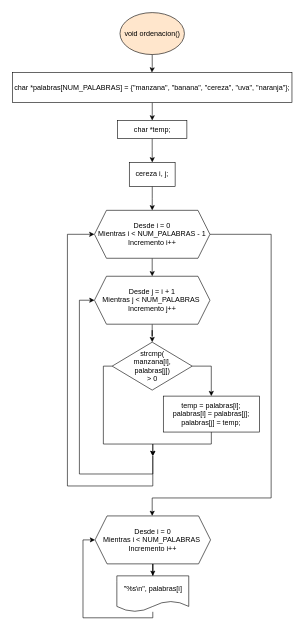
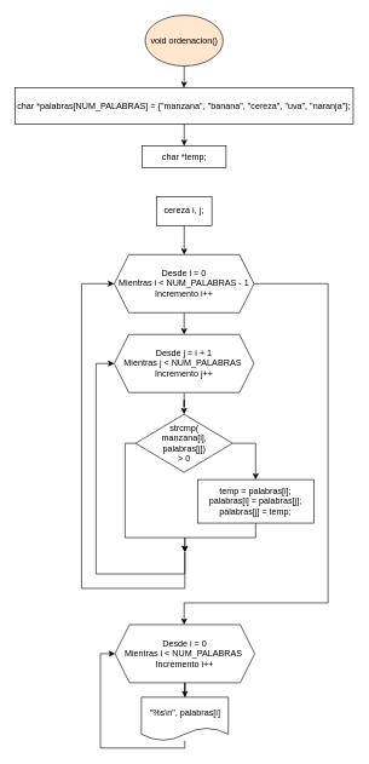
  <mxCell id="0" />
  <mxCell id="1" parent="0" />
  <mxCell id="2" style="edgeStyle=orthogonalEdgeStyle;rounded=0;orthogonalLoop=1;jettySize=auto;html=1;entryX=0.5;entryY=0;entryDx=0;entryDy=0;" edge="1" parent="1" source="3"><mxGeometry relative="1" as="geometry"><mxPoint x="253" y="120" as="targetPoint" /></mxGeometry></mxCell>
  <mxCell id="3" value="void ordenacion()" style="ellipse;whiteSpace=wrap;html=1;fillColor=#ffe6cc;" vertex="1" parent="1"><mxGeometry x="199.75" y="20" width="107.5" height="70" as="geometry" /></mxCell>
  <mxCell id="4" value="" style="edgeStyle=orthogonalEdgeStyle;rounded=0;orthogonalLoop=1;jettySize=auto;html=1;" edge="1" parent="1" source="5" target="7"><mxGeometry relative="1" as="geometry" /></mxCell>
  <mxCell id="5" value="char *palabras[NUM_PALABRAS] = {&quot;manzana&quot;, &quot;banana&quot;, &quot;cereza&quot;, &quot;uva&quot;, &quot;naranja&quot;};" style="rounded=0;whiteSpace=wrap;html=1;" vertex="1" parent="1"><mxGeometry x="20.25" y="120" width="466.5" height="50" as="geometry" /></mxCell>
- <mxCell id="6" value="" style="edgeStyle=orthogonalEdgeStyle;rounded=0;orthogonalLoop=1;jettySize=auto;html=1;" edge="1" parent="1" source="7" target="9"><mxGeometry relative="1" as="geometry" /></mxCell>
  <mxCell id="7" value="char *temp;" style="rounded=0;whiteSpace=wrap;html=1;" vertex="1" parent="1"><mxGeometry x="195.63" y="200" width="115.75" height="30" as="geometry" /></mxCell>
  <mxCell id="8" value="" style="edgeStyle=orthogonalEdgeStyle;rounded=0;orthogonalLoop=1;jettySize=auto;html=1;" edge="1" parent="1" source="9" target="12"><mxGeometry relative="1" as="geometry" /></mxCell>
  <mxCell id="9" value="cereza i, j;" style="rounded=0;whiteSpace=wrap;html=1;" vertex="1" parent="1"><mxGeometry x="215.25" y="270" width="76.5" height="40" as="geometry" /></mxCell>
  <mxCell id="10" value="" style="edgeStyle=orthogonalEdgeStyle;rounded=0;orthogonalLoop=1;jettySize=auto;html=1;" edge="1" parent="1" source="12"><mxGeometry relative="1" as="geometry"><mxPoint x="253.514" y="460" as="targetPoint" /></mxGeometry></mxCell>
  <mxCell id="11" style="edgeStyle=orthogonalEdgeStyle;rounded=0;orthogonalLoop=1;jettySize=auto;html=1;entryX=0.5;entryY=0;entryDx=0;entryDy=0;" edge="1" parent="1" source="12"><mxGeometry relative="1" as="geometry"><mxPoint x="253.505" y="860" as="targetPoint" /><Array as="points"><mxPoint x="452" y="390" /><mxPoint x="452" y="830" /><mxPoint x="254" y="830" /></Array></mxGeometry></mxCell>
  <mxCell id="12" value="Desde i = 0&lt;br&gt;Mientras i &amp;lt; NUM_PALABRAS - 1&lt;br&gt;Incremento i++" style="shape=hexagon;perimeter=hexagonPerimeter2;whiteSpace=wrap;html=1;fixedSize=1;" vertex="1" parent="1"><mxGeometry x="157.13" y="350" width="192.75" height="80" as="geometry" /></mxCell>
  <mxCell id="13" style="edgeStyle=orthogonalEdgeStyle;rounded=0;orthogonalLoop=1;jettySize=auto;html=1;entryX=0.5;entryY=0;entryDx=0;entryDy=0;" edge="1" parent="1" source="14" target="17"><mxGeometry relative="1" as="geometry" /></mxCell>
  <mxCell id="14" value="Desde j = i + 1&lt;br&gt;Mientras j &amp;lt; NUM_PALABRAS&amp;nbsp;&lt;br&gt;Incremento j++" style="shape=hexagon;perimeter=hexagonPerimeter2;whiteSpace=wrap;html=1;fixedSize=1;" vertex="1" parent="1"><mxGeometry x="157.13" y="460" width="192.75" height="80" as="geometry" /></mxCell>
  <mxCell id="15" style="edgeStyle=orthogonalEdgeStyle;rounded=0;orthogonalLoop=1;jettySize=auto;html=1;entryX=0.5;entryY=0;entryDx=0;entryDy=0;" edge="1" parent="1" source="17" target="21"><mxGeometry relative="1" as="geometry"><Array as="points"><mxPoint x="172" y="610" /><mxPoint x="172" y="740" /><mxPoint x="254" y="740" /><mxPoint x="254" y="760" /></Array></mxGeometry></mxCell>
  <mxCell id="16" style="edgeStyle=orthogonalEdgeStyle;rounded=0;orthogonalLoop=1;jettySize=auto;html=1;entryX=0.5;entryY=0;entryDx=0;entryDy=0;" edge="1" parent="1" source="17" target="19"><mxGeometry relative="1" as="geometry"><Array as="points"><mxPoint x="352" y="610" /></Array></mxGeometry></mxCell>
  <mxCell id="17" value="strcmp(&lt;br&gt;manzana[i],&lt;br&gt;palabras[j])&lt;br&gt;&amp;gt; 0" style="rhombus;whiteSpace=wrap;html=1;" vertex="1" parent="1"><mxGeometry x="186.69" y="570" width="133.62" height="80" as="geometry" /></mxCell>
  <mxCell id="18" style="edgeStyle=orthogonalEdgeStyle;rounded=0;orthogonalLoop=1;jettySize=auto;html=1;entryX=0.5;entryY=0;entryDx=0;entryDy=0;" edge="1" parent="1" source="19" target="21"><mxGeometry relative="1" as="geometry"><Array as="points"><mxPoint x="352" y="740" /><mxPoint x="254" y="740" /></Array></mxGeometry></mxCell>
  <mxCell id="19" value="&lt;div&gt;temp = palabras[i];&lt;/div&gt;&lt;div&gt;palabras[i] = palabras[j];&lt;/div&gt;&lt;div&gt;palabras[j] = temp;&lt;/div&gt;" style="rounded=0;whiteSpace=wrap;html=1;" vertex="1" parent="1"><mxGeometry x="272" y="660" width="160.25" height="60" as="geometry" /></mxCell>
  <mxCell id="20" style="edgeStyle=orthogonalEdgeStyle;rounded=0;orthogonalLoop=1;jettySize=auto;html=1;entryX=0;entryY=0.5;entryDx=0;entryDy=0;" edge="1" parent="1" source="21" target="14"><mxGeometry relative="1" as="geometry"><mxPoint x="172" y="750" as="targetPoint" /><Array as="points"><mxPoint x="254" y="790" /><mxPoint x="132" y="790" /><mxPoint x="132" y="500" /></Array></mxGeometry></mxCell>
  <mxCell id="21" value="" style="ellipse;whiteSpace=wrap;html=1;aspect=fixed;" vertex="1" parent="1"><mxGeometry x="254.51" y="760" as="geometry" /></mxCell>
  <mxCell id="22" style="edgeStyle=orthogonalEdgeStyle;rounded=0;orthogonalLoop=1;jettySize=auto;html=1;" edge="1" parent="1"><mxGeometry relative="1" as="geometry"><mxPoint x="157" y="390" as="targetPoint" /><mxPoint x="254.51" y="760" as="sourcePoint" /><Array as="points"><mxPoint x="255" y="810" /><mxPoint x="112" y="810" /><mxPoint x="112" y="390" /></Array></mxGeometry></mxCell>
  <mxCell id="23" style="edgeStyle=orthogonalEdgeStyle;rounded=0;orthogonalLoop=1;jettySize=auto;html=1;entryX=0.5;entryY=0;entryDx=0;entryDy=0;" edge="1" parent="1" source="24" target="26"><mxGeometry relative="1" as="geometry" /></mxCell>
  <mxCell id="24" value="Desde i = 0&lt;br&gt;Mientras i &amp;lt; NUM_PALABRAS&amp;nbsp;&lt;br&gt;Incremento i++" style="shape=hexagon;perimeter=hexagonPerimeter2;whiteSpace=wrap;html=1;fixedSize=1;" vertex="1" parent="1"><mxGeometry x="158.13" y="860" width="192.75" height="80" as="geometry" /></mxCell>
  <mxCell id="25" style="edgeStyle=orthogonalEdgeStyle;rounded=0;orthogonalLoop=1;jettySize=auto;html=1;entryX=0;entryY=0.5;entryDx=0;entryDy=0;" edge="1" parent="1" source="26" target="24"><mxGeometry relative="1" as="geometry"><Array as="points"><mxPoint x="255" y="1030" /><mxPoint x="138" y="1030" /><mxPoint x="138" y="900" /></Array></mxGeometry></mxCell>
  <mxCell id="26" value="&quot;%s\n&quot;, palabras[i]" style="shape=document;whiteSpace=wrap;html=1;boundedLbl=1;" vertex="1" parent="1"><mxGeometry x="194.51" y="960" width="120" height="60" as="geometry" /></mxCell>
